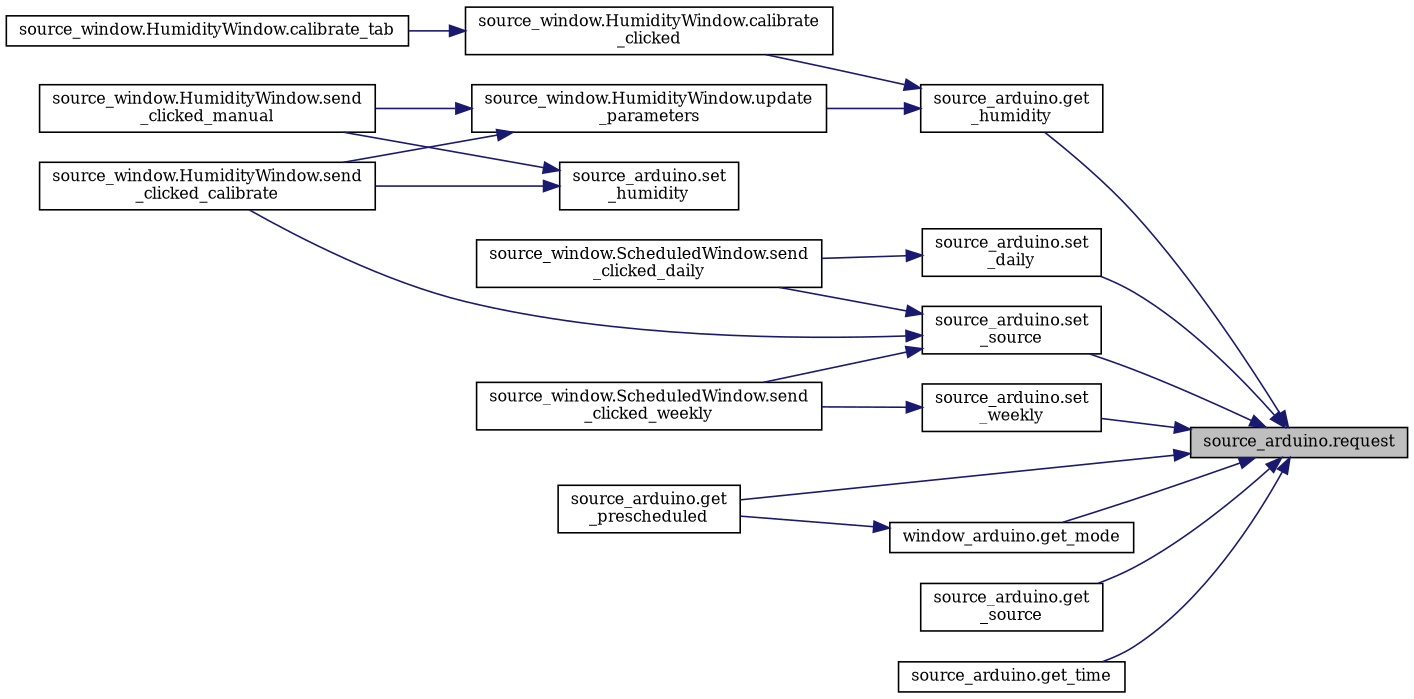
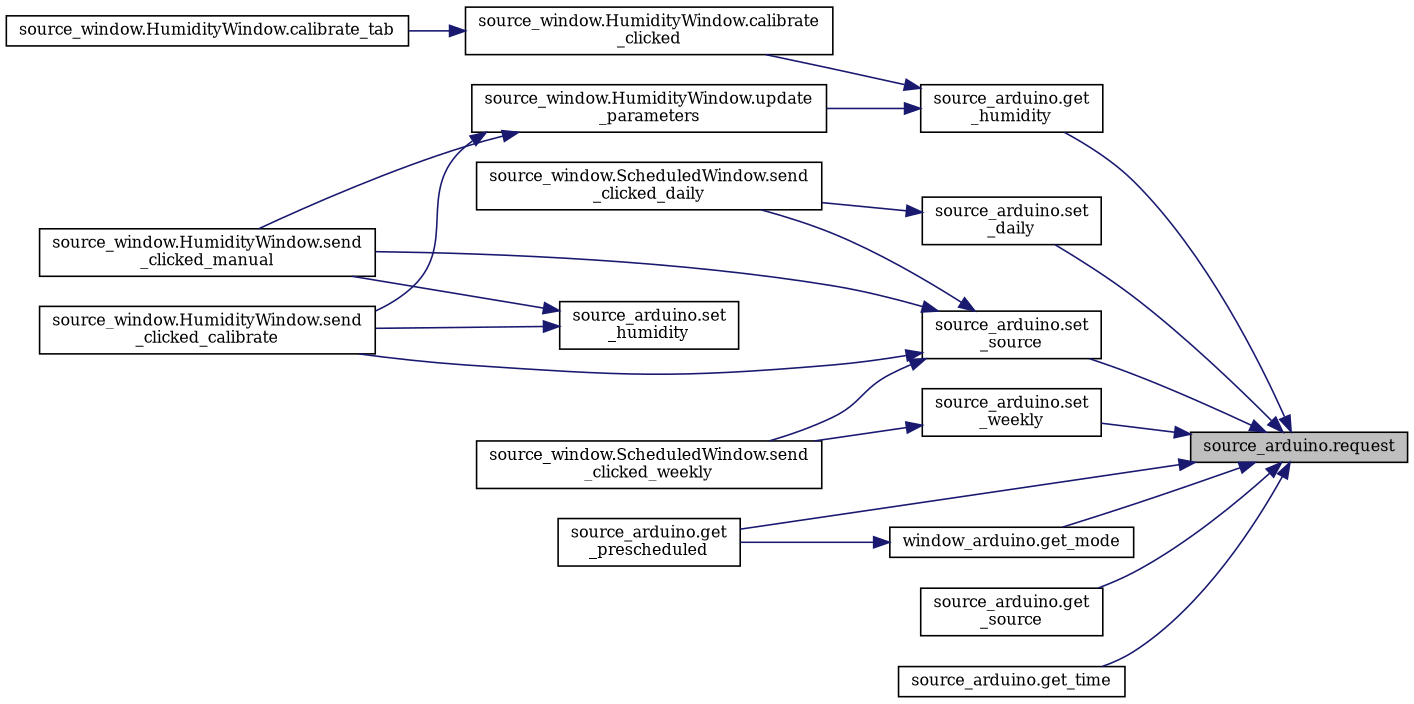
  digraph {
    fontname="DejaVu Serif"
    rankdir=RL
    node [color=black fillcolor=white fontname="DejaVu Serif" fontsize=10 shape=record style=filled]
    edge [color=midnightblue dir=back fontname="DejaVu Serif" fontsize=10 labelfontname=Helvetica labelfontsize=10 style=solid]
    n1 [fillcolor=grey75 fontcolor=black height=0.2 label="source_arduino.request" width=0.4]
    n2 [height=0.2 label="source_arduino.get\l_humidity" width=0.4]
    n3 [height=0.2 label="window_arduino.get_mode" width=0.4]
    n4 [height=0.2 label="source_arduino.get\l_prescheduled" width=0.4]
    n5 [height=0.2 label="source_arduino.get\l_source" width=0.4]
    n6 [height=0.2 label="source_arduino.get_time" width=0.4]
    n7 [height=0.2 label="source_arduino.set\l_daily" width=0.4]
    n8 [height=0.2 label="source_arduino.set\l_source" width=0.4]
    n9 [height=0.2 label="source_arduino.set\l_weekly" width=0.4]
    n10 [height=0.2 label="source_window.HumidityWindow.calibrate\l_clicked" width=0.4]
    n11 [height=0.2 label="source_window.HumidityWindow.update\l_parameters" width=0.4]
    n12 [height=0.2 label="source_window.ScheduledWindow.send\l_clicked_daily" width=0.4]
    n13 [height=0.2 label="source_arduino.set\l_humidity" width=0.4]
    n14 [height=0.2 label="source_window.HumidityWindow.send\l_clicked_calibrate" width=0.4]
    n15 [height=0.2 label="source_window.HumidityWindow.send\l_clicked_manual" width=0.4]
    n16 [height=0.2 label="source_window.ScheduledWindow.send\l_clicked_weekly" width=0.4]
    n17 [height=0.2 label="source_window.HumidityWindow.calibrate_tab" width=0.4]
    n1 -> n2
    n1 -> n3
    n1 -> n4
    n1 -> n5
    n1 -> n6
    n1 -> n7
    n1 -> n8
    n1 -> n9
    n2 -> n10
    n2 -> n11
    n3 -> n4
    n7 -> n12
    n8 -> n12
    n8 -> n14
+   n8 -> n15
    n8 -> n16
    n9 -> n16
    n10 -> n17
    n11 -> n14
    n11 -> n15
    n13 -> n14
    n13 -> n15
  }
